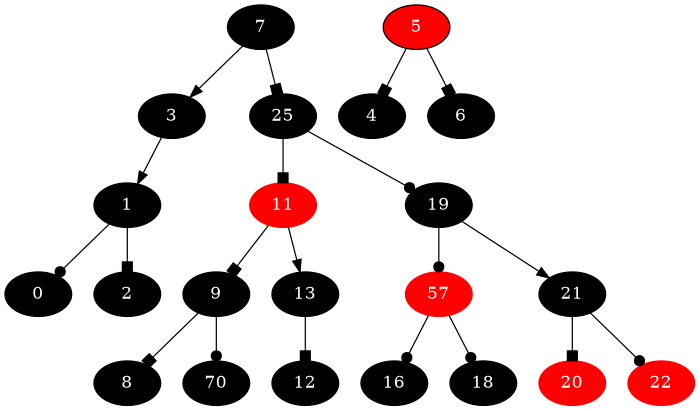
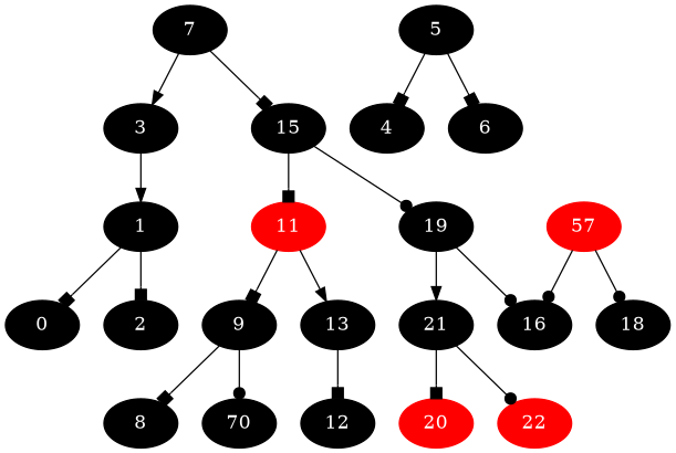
  digraph {
    node [color=black fontcolor=white style=filled]
    edge [arrowhead=box]
    n1 [label=7]
    n2 [label=3]
-   n3 [label=25]
+   n3 [label=15]
    n4 [label=1]
    n5 [color=red label=11]
    n6 [label=19]
    n7 [label=0]
    n8 [label=2]
-   n9 [label=5 fillcolor=red]
+   n9 [label=5]
    n10 [label=4]
    n11 [label=6]
    n12 [label=9]
    n13 [label=13]
    n14 [color=red label=57]
    n15 [label=21]
    n16 [label=8]
    n17 [label=70]
    n18 [label=12]
    n19 [label=16]
    n20 [label=18]
    n21 [color=red label=20]
    n22 [color=red label=22]
    n1 -> n2 [arrowhead=normal]
    n1 -> n3
    n2 -> n4 [arrowhead=normal]
    n3 -> n5
    n3 -> n6 [arrowhead=dot]
-   n4 -> n7 [arrowhead=dot]
+   n4 -> n7
    n4 -> n8
    n5 -> n12
    n5 -> n13 [arrowhead=normal]
-   n6 -> n14 [arrowhead=dot]
+   n6 -> n19 [arrowhead=dot]
    n6 -> n15 [arrowhead=normal]
    n9 -> n10
    n9 -> n11
    n12 -> n16
    n12 -> n17 [arrowhead=dot]
    n13 -> n18
    n14 -> n19 [arrowhead=dot]
    n14 -> n20 [arrowhead=dot]
    n15 -> n21
    n15 -> n22 [arrowhead=dot]
  }
